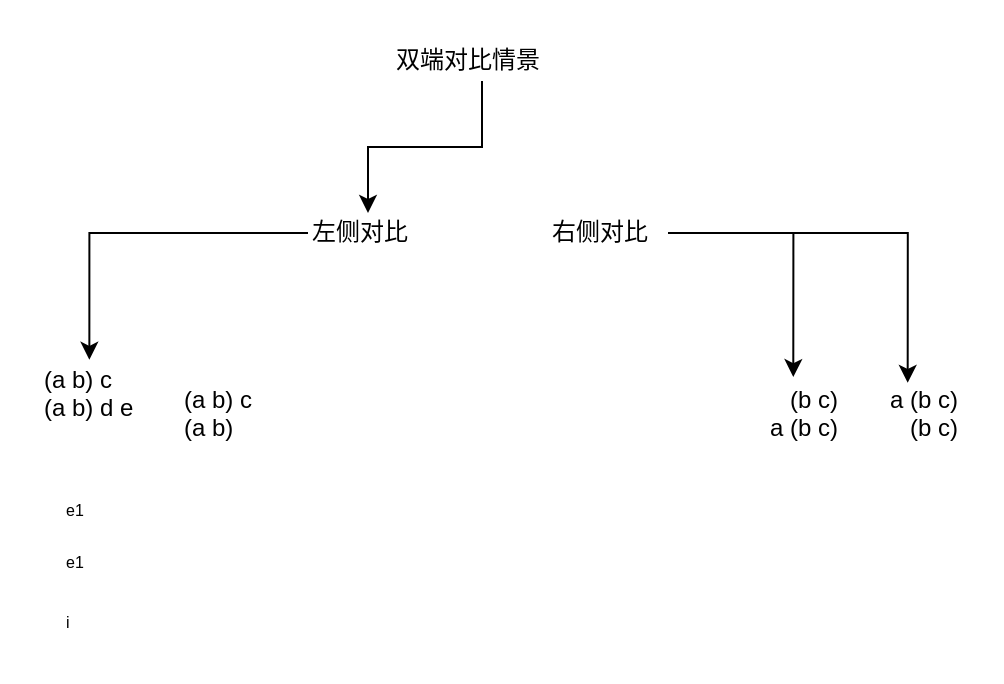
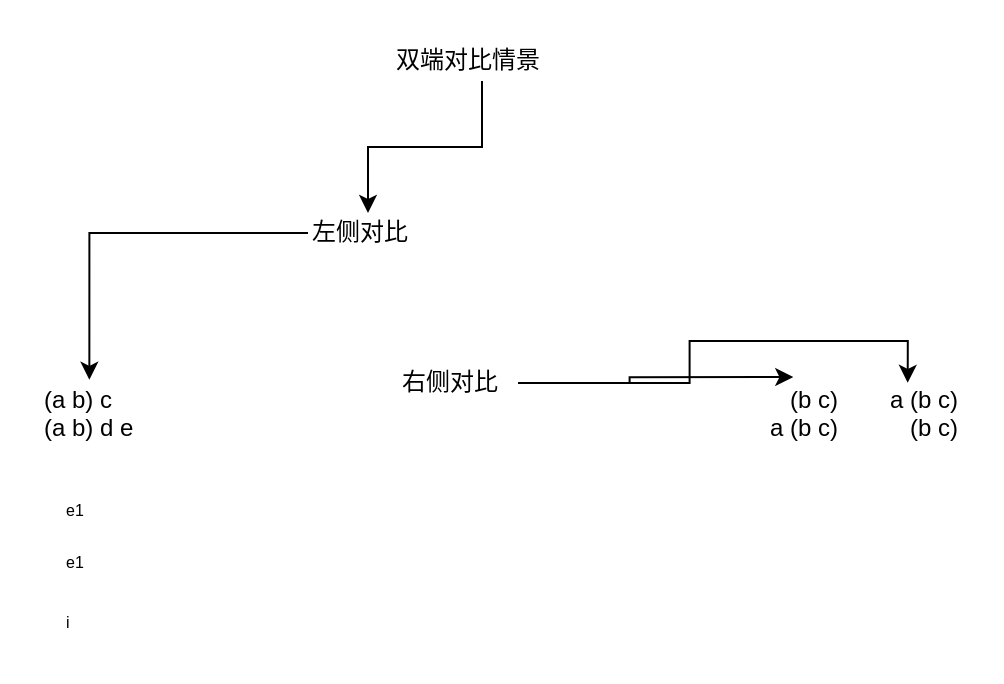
  <mxCell id="0" />
  <mxCell id="1" parent="0" />
  <mxCell id="2" value="" style="edgeStyle=orthogonalEdgeStyle;rounded=0;orthogonalLoop=1;jettySize=auto;html=1;" parent="1" source="3" target="5" edge="1"><mxGeometry relative="1" as="geometry" /></mxCell>
  <mxCell id="3" value="双端对比情景" style="text;html=1;resizable=0;points=[];autosize=1;align=left;verticalAlign=top;spacingTop=-4;" parent="1" vertex="1"><mxGeometry x="195.5" y="20" width="90" height="20" as="geometry" /></mxCell>
  <mxCell id="4" style="edgeStyle=orthogonalEdgeStyle;rounded=0;orthogonalLoop=1;jettySize=auto;html=1;entryX=0.403;entryY=-0.02;entryDx=0;entryDy=0;entryPerimeter=0;" parent="1" source="5" target="9" edge="1"><mxGeometry relative="1" as="geometry" /></mxCell>
  <mxCell id="5" value="左侧对比" style="text;html=1;resizable=0;points=[];autosize=1;align=left;verticalAlign=top;spacingTop=-4;" parent="1" vertex="1"><mxGeometry x="153.5" y="106" width="60" height="20" as="geometry" /></mxCell>
  <mxCell id="6" style="edgeStyle=orthogonalEdgeStyle;rounded=0;orthogonalLoop=1;jettySize=auto;html=1;entryX=0.467;entryY=0.031;entryDx=0;entryDy=0;entryPerimeter=0;" parent="1" source="8" target="11" edge="1"><mxGeometry relative="1" as="geometry" /></mxCell>
  <mxCell id="7" style="edgeStyle=orthogonalEdgeStyle;rounded=0;orthogonalLoop=1;jettySize=auto;html=1;entryX=0.523;entryY=-0.065;entryDx=0;entryDy=0;entryPerimeter=0;" parent="1" source="8" target="12" edge="1"><mxGeometry relative="1" as="geometry" /></mxCell>
- <mxCell id="8" value="右侧对比" style="text;html=1;resizable=0;points=[];autosize=1;align=left;verticalAlign=top;spacingTop=-4;" parent="1" vertex="1"><mxGeometry x="273.5" y="106" width="60" height="20" as="geometry" /></mxCell>
- <mxCell id="9" value="(a b) c&lt;br&gt;(a b) d e" style="text;html=1;resizable=0;points=[];autosize=1;align=left;verticalAlign=top;spacingTop=-4;" parent="1" vertex="1"><mxGeometry x="20" y="180" width="60" height="30" as="geometry" /></mxCell>
- <mxCell id="10" value="(a b) c&lt;br&gt;(a b)" style="text;html=1;resizable=0;points=[];autosize=1;align=left;verticalAlign=top;spacingTop=-4;" parent="1" vertex="1"><mxGeometry x="90" y="190" width="50" height="30" as="geometry" /></mxCell>
+ <mxCell id="8" value="右侧对比" style="text;html=1;resizable=0;points=[];autosize=1;align=left;verticalAlign=top;spacingTop=-4;" parent="1" vertex="1"><mxGeometry x="198.5" y="181" width="60" height="20" as="geometry" /></mxCell>
+ <mxCell id="9" value="(a b) c&lt;br&gt;(a b) d e" style="text;html=1;resizable=0;points=[];autosize=1;align=left;verticalAlign=top;spacingTop=-4;" parent="1" vertex="1"><mxGeometry x="20" y="190" width="60" height="30" as="geometry" /></mxCell>
  <mxCell id="11" value="a (b c)&lt;br&gt;(b c)" style="text;html=1;resizable=0;points=[];autosize=1;align=right;verticalAlign=top;spacingTop=-4;" parent="1" vertex="1"><mxGeometry x="430" y="190" width="50" height="30" as="geometry" /></mxCell>
  <mxCell id="12" value="&lt;div&gt;&lt;span&gt;(b c)&lt;/span&gt;&lt;/div&gt;&lt;div&gt;&lt;span&gt;a (b c)&lt;/span&gt;&lt;/div&gt;" style="text;html=1;resizable=0;points=[];autosize=1;align=right;verticalAlign=top;spacingTop=-4;" parent="1" vertex="1"><mxGeometry x="370" y="190" width="50" height="30" as="geometry" /></mxCell>
  <mxCell id="13" value="&lt;font style=&quot;font-size: 8px&quot;&gt;e1&lt;/font&gt;" style="text;html=1;resizable=0;points=[];autosize=1;align=left;verticalAlign=top;spacingTop=-4;" parent="1" vertex="1"><mxGeometry x="31" y="244" width="20" height="20" as="geometry" /></mxCell>
  <mxCell id="14" value="&lt;font style=&quot;font-size: 8px&quot;&gt;e1&lt;/font&gt;" style="text;html=1;resizable=0;points=[];autosize=1;align=left;verticalAlign=top;spacingTop=-4;" parent="1" vertex="1"><mxGeometry x="31" y="270" width="20" height="20" as="geometry" /></mxCell>
  <mxCell id="15" value="&lt;font style=&quot;font-size: 8px&quot;&gt;i&lt;/font&gt;" style="text;html=1;resizable=0;points=[];autosize=1;align=left;verticalAlign=top;spacingTop=-4;" parent="1" vertex="1"><mxGeometry x="31" y="300" width="20" height="20" as="geometry" /></mxCell>
